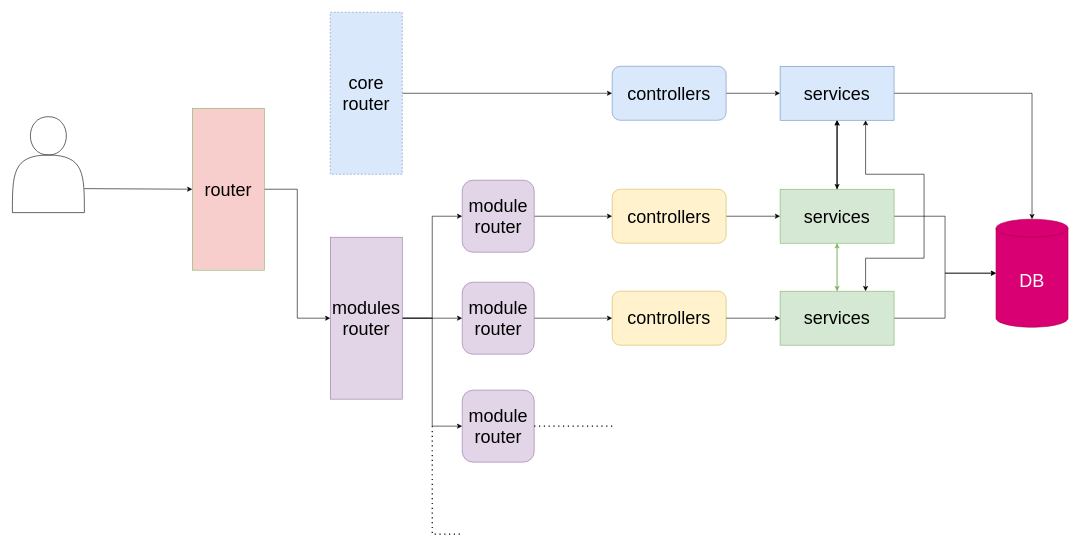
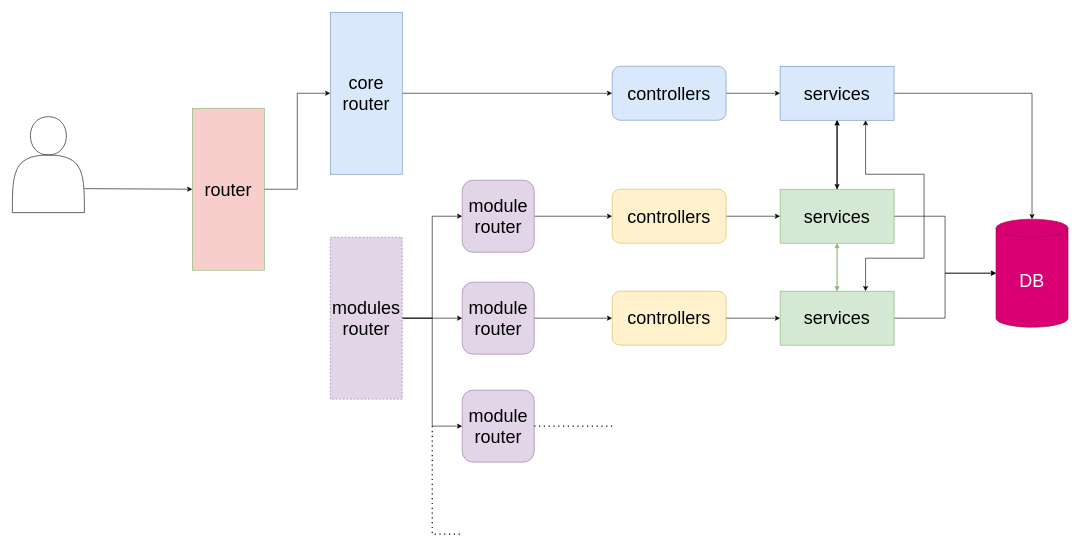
  <mxCell id="0" />
  <mxCell id="1" parent="0" />
- <mxCell id="2" style="edgeStyle=orthogonalEdgeStyle;rounded=0;orthogonalLoop=1;jettySize=auto;html=1;" edge="1" parent="1" source="3" target="7"><mxGeometry relative="1" as="geometry" /></mxCell>
+ <mxCell id="2" style="edgeStyle=orthogonalEdgeStyle;rounded=0;orthogonalLoop=1;jettySize=auto;html=1;" edge="1" parent="1" source="3" target="9"><mxGeometry relative="1" as="geometry" /></mxCell>
  <mxCell id="3" value="&lt;font style=&quot;font-size: 30px;&quot;&gt;router&lt;/font&gt;" style="rounded=0;whiteSpace=wrap;html=1;fillColor=#f8cecc;strokeColor=#82b366;" vertex="1" parent="1"><mxGeometry x="320" y="180" width="120" height="270" as="geometry" /></mxCell>
  <mxCell id="4" style="edgeStyle=orthogonalEdgeStyle;rounded=0;orthogonalLoop=1;jettySize=auto;html=1;" edge="1" parent="1" source="7" target="11"><mxGeometry relative="1" as="geometry" /></mxCell>
  <mxCell id="5" style="edgeStyle=orthogonalEdgeStyle;rounded=0;orthogonalLoop=1;jettySize=auto;html=1;" edge="1" parent="1" source="7" target="13"><mxGeometry relative="1" as="geometry" /></mxCell>
  <mxCell id="6" style="edgeStyle=orthogonalEdgeStyle;rounded=0;orthogonalLoop=1;jettySize=auto;html=1;" edge="1" parent="1" source="7" target="14"><mxGeometry relative="1" as="geometry"><Array as="points"><mxPoint x="720" y="530" /><mxPoint x="720" y="710" /></Array></mxGeometry></mxCell>
- <mxCell id="7" value="&lt;font style=&quot;font-size: 30px;&quot;&gt;modules&lt;br&gt;router&lt;br&gt;&lt;/font&gt;" style="rounded=0;whiteSpace=wrap;html=1;fillColor=#e1d5e7;strokeColor=#9673a6;" vertex="1" parent="1"><mxGeometry x="550" y="395" width="120" height="270" as="geometry" /></mxCell>
+ <mxCell id="7" value="&lt;font style=&quot;font-size: 30px;&quot;&gt;modules&lt;br&gt;router&lt;br&gt;&lt;/font&gt;" style="rounded=0;whiteSpace=wrap;html=1;fillColor=#e1d5e7;strokeColor=#9673a6;dashed=1;" vertex="1" parent="1"><mxGeometry x="550" y="395" width="120" height="270" as="geometry" /></mxCell>
  <mxCell id="8" style="edgeStyle=orthogonalEdgeStyle;rounded=0;orthogonalLoop=1;jettySize=auto;html=1;" edge="1" parent="1" source="9" target="32"><mxGeometry relative="1" as="geometry" /></mxCell>
- <mxCell id="9" value="&lt;font style=&quot;font-size: 30px;&quot;&gt;core&lt;br&gt;router&lt;br&gt;&lt;/font&gt;" style="rounded=0;whiteSpace=wrap;html=1;fillColor=#dae8fc;strokeColor=#6c8ebf;dashed=1;" vertex="1" parent="1"><mxGeometry x="550" y="20" width="120" height="270" as="geometry" /></mxCell>
+ <mxCell id="9" value="&lt;font style=&quot;font-size: 30px;&quot;&gt;core&lt;br&gt;router&lt;br&gt;&lt;/font&gt;" style="rounded=0;whiteSpace=wrap;html=1;fillColor=#dae8fc;strokeColor=#6c8ebf;" vertex="1" parent="1"><mxGeometry x="550" y="20" width="120" height="270" as="geometry" /></mxCell>
  <mxCell id="10" style="edgeStyle=orthogonalEdgeStyle;rounded=0;orthogonalLoop=1;jettySize=auto;html=1;" edge="1" parent="1" source="11" target="17"><mxGeometry relative="1" as="geometry" /></mxCell>
  <mxCell id="11" value="&lt;font style=&quot;font-size: 30px;&quot;&gt;module&lt;br&gt;router&lt;br&gt;&lt;/font&gt;" style="rounded=1;whiteSpace=wrap;html=1;fillColor=#e1d5e7;strokeColor=#9673a6;" vertex="1" parent="1"><mxGeometry x="770" y="300" width="120" height="120" as="geometry" /></mxCell>
  <mxCell id="12" style="edgeStyle=orthogonalEdgeStyle;rounded=0;orthogonalLoop=1;jettySize=auto;html=1;" edge="1" parent="1" source="13" target="24"><mxGeometry relative="1" as="geometry" /></mxCell>
  <mxCell id="13" value="&lt;font style=&quot;font-size: 30px;&quot;&gt;module&lt;br&gt;router&lt;br&gt;&lt;/font&gt;" style="rounded=1;whiteSpace=wrap;html=1;fillColor=#e1d5e7;strokeColor=#9673a6;" vertex="1" parent="1"><mxGeometry x="770" y="470" width="120" height="120" as="geometry" /></mxCell>
  <mxCell id="14" value="&lt;font style=&quot;font-size: 30px;&quot;&gt;module&lt;br&gt;router&lt;br&gt;&lt;/font&gt;" style="rounded=1;whiteSpace=wrap;html=1;fillColor=#e1d5e7;strokeColor=#9673a6;" vertex="1" parent="1"><mxGeometry x="770" y="650" width="120" height="120" as="geometry" /></mxCell>
  <mxCell id="15" value="" style="endArrow=none;dashed=1;html=1;dashPattern=1 3;strokeWidth=2;rounded=0;" edge="1" parent="1"><mxGeometry width="50" height="50" relative="1" as="geometry"><mxPoint x="720" y="710" as="sourcePoint" /><mxPoint x="770" y="890" as="targetPoint" /><Array as="points"><mxPoint x="720" y="890" /></Array></mxGeometry></mxCell>
  <mxCell id="16" style="edgeStyle=orthogonalEdgeStyle;rounded=0;orthogonalLoop=1;jettySize=auto;html=1;" edge="1" parent="1" source="17" target="23"><mxGeometry relative="1" as="geometry" /></mxCell>
  <mxCell id="17" value="&lt;font style=&quot;font-size: 30px;&quot;&gt;controllers&lt;br&gt;&lt;/font&gt;" style="rounded=1;whiteSpace=wrap;html=1;glass=0;fillColor=#fff2cc;strokeColor=#d6b656;" vertex="1" parent="1"><mxGeometry x="1020" y="315" width="190" height="90" as="geometry" /></mxCell>
  <mxCell id="18" value="" style="endArrow=none;dashed=1;html=1;dashPattern=1 3;strokeWidth=2;rounded=0;exitX=1;exitY=0.5;exitDx=0;exitDy=0;" edge="1" parent="1" source="14"><mxGeometry width="50" height="50" relative="1" as="geometry"><mxPoint x="940" y="600" as="sourcePoint" /><mxPoint x="1020" y="710" as="targetPoint" /></mxGeometry></mxCell>
  <mxCell id="19" style="edgeStyle=orthogonalEdgeStyle;rounded=0;orthogonalLoop=1;jettySize=auto;html=1;" edge="1" parent="1" source="23" target="30"><mxGeometry relative="1" as="geometry" /></mxCell>
  <mxCell id="20" style="edgeStyle=orthogonalEdgeStyle;rounded=0;orthogonalLoop=1;jettySize=auto;html=1;fillColor=#d5e8d4;strokeColor=#82b366;" edge="1" parent="1" source="23" target="28"><mxGeometry relative="1" as="geometry" /></mxCell>
  <mxCell id="21" style="edgeStyle=orthogonalEdgeStyle;rounded=0;orthogonalLoop=1;jettySize=auto;html=1;" edge="1" parent="1" source="23" target="35"><mxGeometry relative="1" as="geometry" /></mxCell>
  <mxCell id="22" value="" style="edgeStyle=orthogonalEdgeStyle;rounded=0;orthogonalLoop=1;jettySize=auto;html=1;" edge="1" parent="1" source="23" target="35"><mxGeometry relative="1" as="geometry" /></mxCell>
  <mxCell id="23" value="&lt;font style=&quot;font-size: 30px;&quot;&gt;services&lt;br&gt;&lt;/font&gt;" style="rounded=0;whiteSpace=wrap;html=1;fillColor=#d5e8d4;strokeColor=#82b366;" vertex="1" parent="1"><mxGeometry x="1300" y="315" width="190" height="90" as="geometry" /></mxCell>
  <mxCell id="24" value="&lt;font style=&quot;font-size: 30px;&quot;&gt;controllers&lt;br&gt;&lt;/font&gt;" style="rounded=1;whiteSpace=wrap;html=1;glass=0;fillColor=#fff2cc;strokeColor=#d6b656;" vertex="1" parent="1"><mxGeometry x="1020" y="485" width="190" height="90" as="geometry" /></mxCell>
  <mxCell id="25" style="edgeStyle=orthogonalEdgeStyle;rounded=0;orthogonalLoop=1;jettySize=auto;html=1;" edge="1" parent="1" source="28" target="30"><mxGeometry relative="1" as="geometry" /></mxCell>
  <mxCell id="26" style="edgeStyle=orthogonalEdgeStyle;rounded=0;orthogonalLoop=1;jettySize=auto;html=1;fillColor=#d5e8d4;strokeColor=#82b366;" edge="1" parent="1" source="28" target="23"><mxGeometry relative="1" as="geometry" /></mxCell>
  <mxCell id="27" style="edgeStyle=orthogonalEdgeStyle;rounded=0;orthogonalLoop=1;jettySize=auto;html=1;exitX=0.75;exitY=0;exitDx=0;exitDy=0;entryX=0.75;entryY=1;entryDx=0;entryDy=0;shadow=0;startArrow=classic;startFill=1;" edge="1" parent="1" source="28" target="35"><mxGeometry relative="1" as="geometry"><mxPoint x="1430" y="270" as="targetPoint" /><Array as="points"><mxPoint x="1442" y="430" /><mxPoint x="1540" y="430" /><mxPoint x="1540" y="290" /><mxPoint x="1443" y="290" /></Array></mxGeometry></mxCell>
  <mxCell id="28" value="&lt;font style=&quot;font-size: 30px;&quot;&gt;services&lt;br&gt;&lt;/font&gt;" style="rounded=0;whiteSpace=wrap;html=1;fillColor=#d5e8d4;strokeColor=#82b366;" vertex="1" parent="1"><mxGeometry x="1300" y="485" width="190" height="90" as="geometry" /></mxCell>
  <mxCell id="29" style="edgeStyle=orthogonalEdgeStyle;rounded=0;orthogonalLoop=1;jettySize=auto;html=1;" edge="1" source="24" target="28" parent="1"><mxGeometry relative="1" as="geometry" /></mxCell>
  <mxCell id="30" value="&lt;font style=&quot;font-size: 30px;&quot;&gt;DB&lt;/font&gt;" style="shape=cylinder3;whiteSpace=wrap;html=1;boundedLbl=1;backgroundOutline=1;size=15;fillColor=#d80073;fontColor=#ffffff;strokeColor=#A50040;" vertex="1" parent="1"><mxGeometry x="1660" y="365" width="120" height="180" as="geometry" /></mxCell>
  <mxCell id="31" style="edgeStyle=orthogonalEdgeStyle;rounded=0;orthogonalLoop=1;jettySize=auto;html=1;" edge="1" parent="1" source="32" target="35"><mxGeometry relative="1" as="geometry" /></mxCell>
  <mxCell id="32" value="&lt;font style=&quot;font-size: 30px;&quot;&gt;controllers&lt;br&gt;&lt;/font&gt;" style="rounded=1;whiteSpace=wrap;html=1;glass=0;fillColor=#dae8fc;strokeColor=#6c8ebf;" vertex="1" parent="1"><mxGeometry x="1020" y="110" width="190" height="90" as="geometry" /></mxCell>
  <mxCell id="33" style="edgeStyle=orthogonalEdgeStyle;rounded=0;orthogonalLoop=1;jettySize=auto;html=1;" edge="1" parent="1" source="35" target="23"><mxGeometry relative="1" as="geometry" /></mxCell>
  <mxCell id="34" style="edgeStyle=orthogonalEdgeStyle;rounded=0;orthogonalLoop=1;jettySize=auto;html=1;" edge="1" parent="1" source="35" target="30"><mxGeometry relative="1" as="geometry" /></mxCell>
  <mxCell id="35" value="&lt;font style=&quot;font-size: 30px;&quot;&gt;services&lt;br&gt;&lt;/font&gt;" style="rounded=0;whiteSpace=wrap;html=1;fillColor=#dae8fc;strokeColor=#6c8ebf;" vertex="1" parent="1"><mxGeometry x="1300" y="110" width="190" height="90" as="geometry" /></mxCell>
  <mxCell id="36" value="" style="endArrow=classic;html=1;rounded=0;entryX=0;entryY=0.5;entryDx=0;entryDy=0;exitX=1;exitY=0.75;exitDx=0;exitDy=0;" edge="1" parent="1" source="37" target="3"><mxGeometry width="50" height="50" relative="1" as="geometry"><mxPoint x="170" y="315" as="sourcePoint" /><mxPoint x="980" y="540" as="targetPoint" /></mxGeometry></mxCell>
  <mxCell id="37" value="" style="shape=actor;whiteSpace=wrap;html=1;" vertex="1" parent="1"><mxGeometry x="20" y="194" width="120" height="160" as="geometry" /></mxCell>
